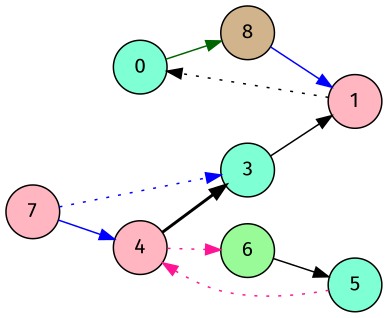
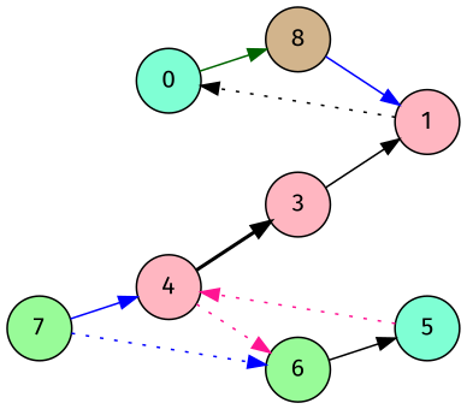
  digraph {
    fontname="Fira Sans"
    rankdir=LR
    node [fillcolor=aquamarine fontname="Fira Sans" shape=circle style=filled]
    edge [color=black fontname="Fira Sans" style=solid]
    0
    n2 [fillcolor=tan label=8]
    1 [fillcolor=lightpink]
-   3
+   3 [fillcolor=lightpink]
    4 [fillcolor=lightpink]
    6 [fillcolor=palegreen]
    5
-   7 [fillcolor=lightpink]
+   7 [fillcolor=palegreen]
    0 -> n2 [color=darkgreen]
    n2 -> 1 [color=blue]
    1 -> 0 [style=dotted]
    3 -> 1
    4 -> 3 [style=bold]
    4 -> 6 [color=deeppink style=dotted]
    6 -> 5
    5 -> 4 [color=deeppink style=dotted]
    7 -> 4 [color=blue]
-   7 -> 3 [color=blue style=dotted]
+   7 -> 6 [color=blue style=dotted]
  }
